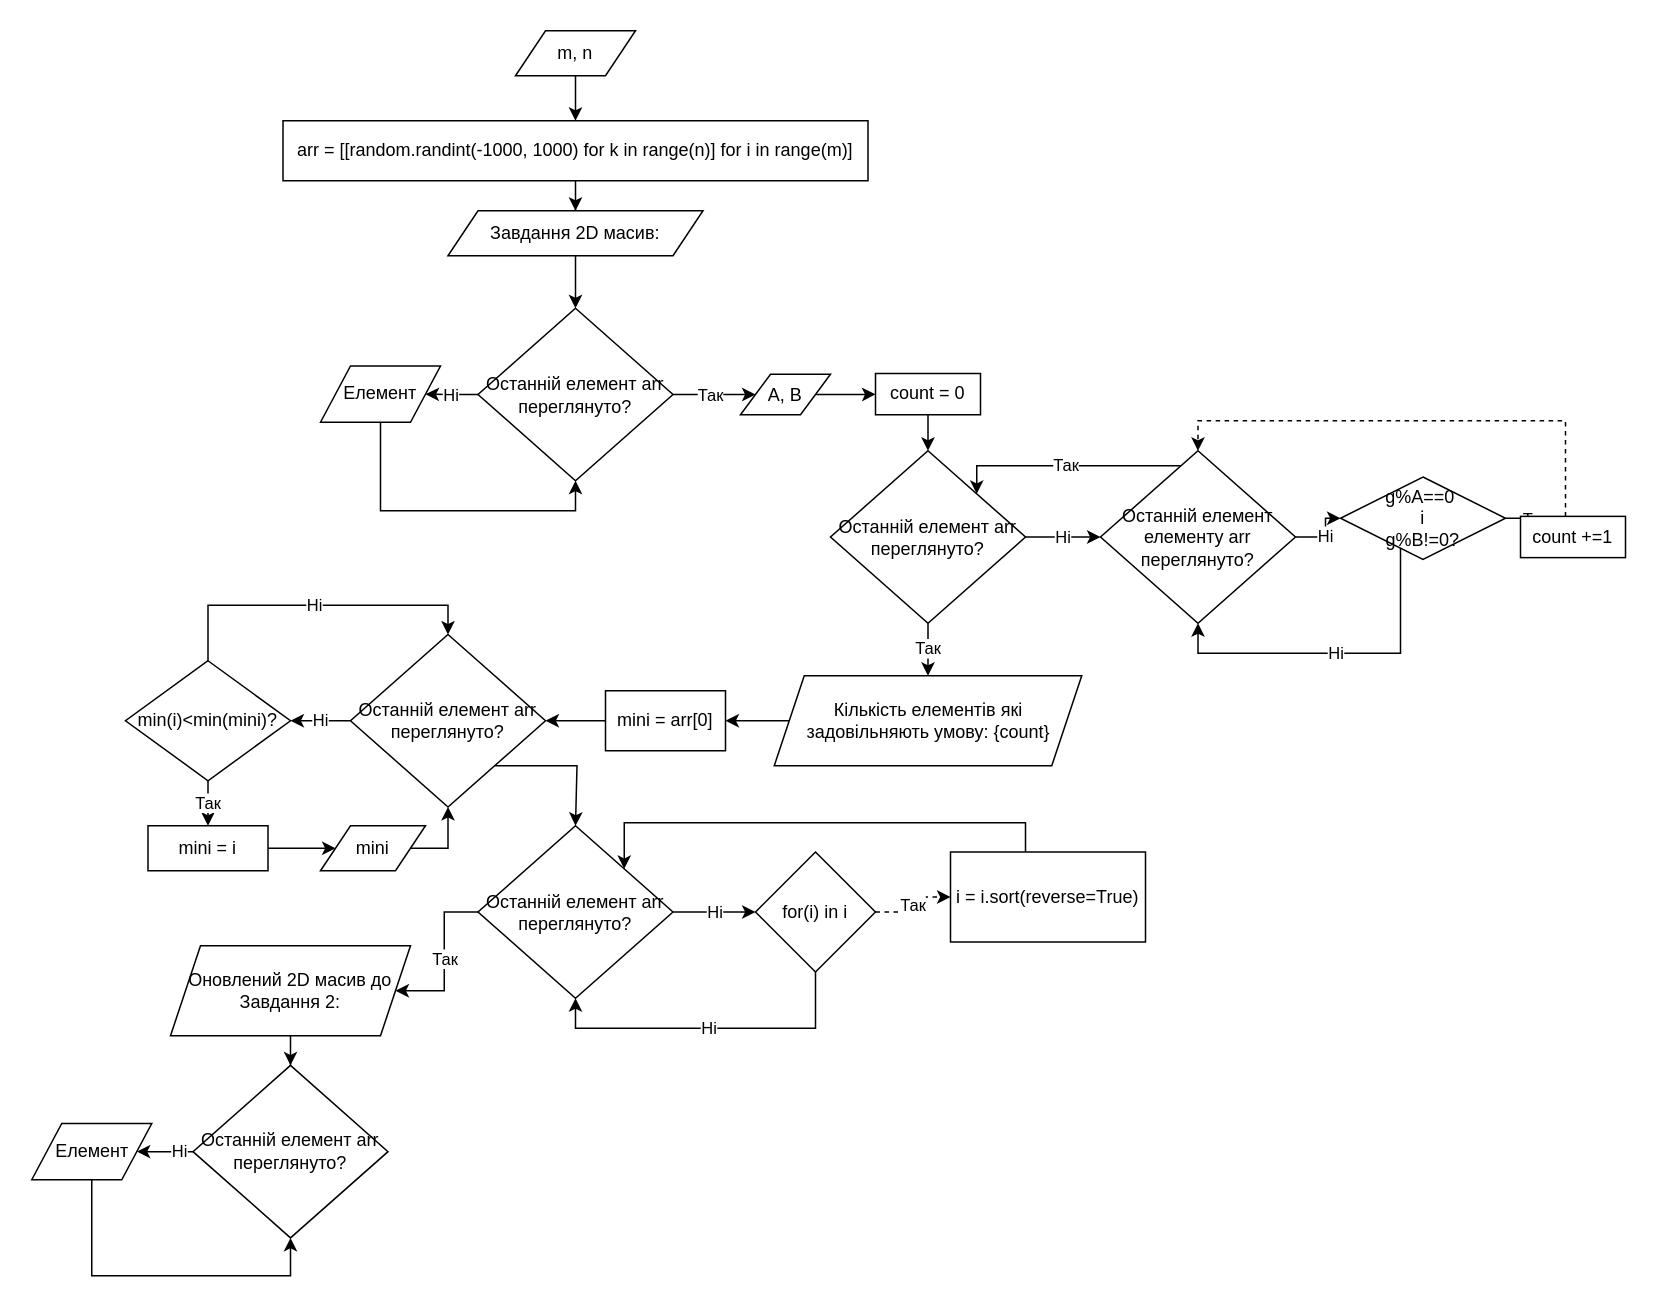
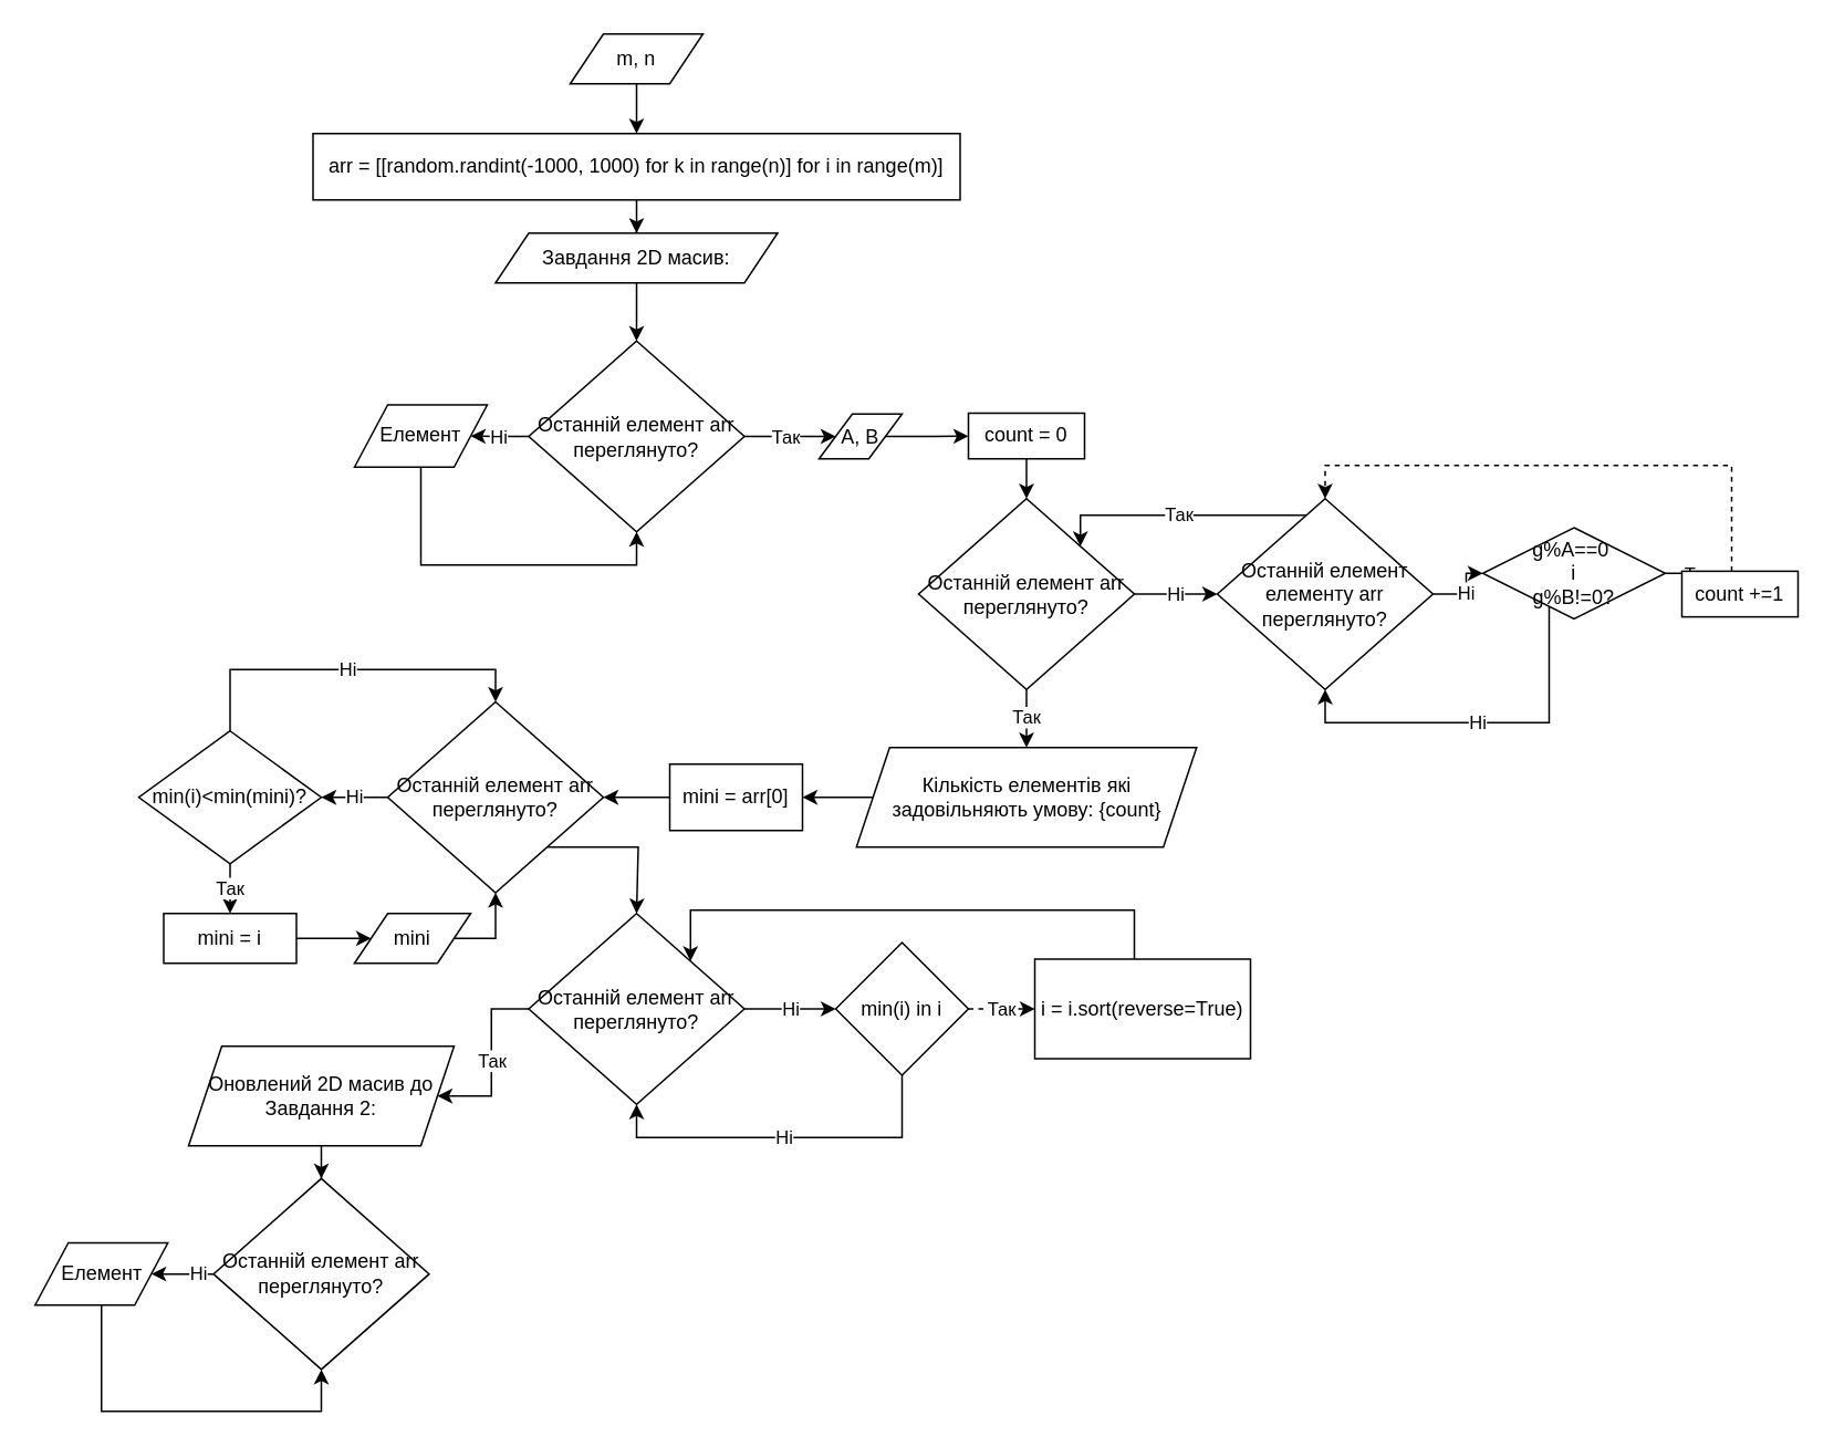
  <mxCell id="0" />
  <mxCell id="1" parent="0" />
  <mxCell id="2" value="" style="edgeStyle=orthogonalEdgeStyle;rounded=0;orthogonalLoop=1;jettySize=auto;html=1;" edge="1" parent="1" source="3" target="5"><mxGeometry relative="1" as="geometry" /></mxCell>
  <mxCell id="3" value="m, n" style="shape=parallelogram;perimeter=parallelogramPerimeter;whiteSpace=wrap;html=1;fixedSize=1;" vertex="1" parent="1"><mxGeometry x="343" y="20" width="80" height="30" as="geometry" /></mxCell>
  <mxCell id="4" value="" style="edgeStyle=orthogonalEdgeStyle;rounded=0;orthogonalLoop=1;jettySize=auto;html=1;" edge="1" parent="1" source="5" target="7"><mxGeometry relative="1" as="geometry" /></mxCell>
  <mxCell id="5" value="arr =&amp;nbsp;[[random.randint(-1000, 1000) for k in range(n)] for i in range(m)]" style="rounded=0;whiteSpace=wrap;html=1;" vertex="1" parent="1"><mxGeometry x="188" y="80" width="390" height="40" as="geometry" /></mxCell>
  <mxCell id="6" value="" style="edgeStyle=orthogonalEdgeStyle;rounded=0;orthogonalLoop=1;jettySize=auto;html=1;" edge="1" parent="1" source="7" target="10"><mxGeometry relative="1" as="geometry" /></mxCell>
  <mxCell id="7" value="Завдання 2D масив:" style="shape=parallelogram;perimeter=parallelogramPerimeter;whiteSpace=wrap;html=1;fixedSize=1;" vertex="1" parent="1"><mxGeometry x="298" y="140" width="170" height="30" as="geometry" /></mxCell>
  <mxCell id="8" value="Так" style="edgeStyle=orthogonalEdgeStyle;rounded=0;orthogonalLoop=1;jettySize=auto;html=1;" edge="1" parent="1" source="10" target="12"><mxGeometry x="-0.091" relative="1" as="geometry"><mxPoint x="523" y="263" as="targetPoint" /><mxPoint as="offset" /></mxGeometry></mxCell>
  <mxCell id="9" value="Ні" style="edgeStyle=orthogonalEdgeStyle;rounded=0;orthogonalLoop=1;jettySize=auto;html=1;entryX=1;entryY=0.5;entryDx=0;entryDy=0;" edge="1" parent="1" source="10" target="16"><mxGeometry relative="1" as="geometry"><mxPoint x="243" y="262.5" as="targetPoint" /></mxGeometry></mxCell>
  <mxCell id="10" value="Останній елемент arr переглянуто?" style="rhombus;whiteSpace=wrap;html=1;" vertex="1" parent="1"><mxGeometry x="318" y="205" width="130" height="115" as="geometry" /></mxCell>
  <mxCell id="11" style="edgeStyle=orthogonalEdgeStyle;rounded=0;orthogonalLoop=1;jettySize=auto;html=1;" edge="1" parent="1" source="12" target="14"><mxGeometry relative="1" as="geometry"><mxPoint x="593" y="262.5" as="targetPoint" /></mxGeometry></mxCell>
- <mxCell id="12" value="A, B" style="shape=parallelogram;perimeter=parallelogramPerimeter;whiteSpace=wrap;html=1;fixedSize=1;" vertex="1" parent="1"><mxGeometry x="493" y="249" width="60" height="27" as="geometry" /></mxCell>
+ <mxCell id="12" value="A, B" style="shape=parallelogram;perimeter=parallelogramPerimeter;whiteSpace=wrap;html=1;fixedSize=1;" vertex="1" parent="1"><mxGeometry x="493" y="249" width="50" height="27" as="geometry" /></mxCell>
  <mxCell id="13" style="edgeStyle=orthogonalEdgeStyle;rounded=0;orthogonalLoop=1;jettySize=auto;html=1;entryX=0.5;entryY=0;entryDx=0;entryDy=0;" edge="1" parent="1" source="14" target="19"><mxGeometry relative="1" as="geometry" /></mxCell>
  <mxCell id="14" value="count = 0" style="rounded=0;whiteSpace=wrap;html=1;" vertex="1" parent="1"><mxGeometry x="583" y="248.5" width="70" height="27.5" as="geometry" /></mxCell>
  <mxCell id="15" style="edgeStyle=orthogonalEdgeStyle;rounded=0;orthogonalLoop=1;jettySize=auto;html=1;entryX=0.5;entryY=1;entryDx=0;entryDy=0;" edge="1" parent="1" source="16" target="10"><mxGeometry relative="1" as="geometry"><Array as="points"><mxPoint x="253" y="340" /><mxPoint x="383" y="340" /></Array></mxGeometry></mxCell>
  <mxCell id="16" value="Елемент" style="shape=parallelogram;perimeter=parallelogramPerimeter;whiteSpace=wrap;html=1;fixedSize=1;" vertex="1" parent="1"><mxGeometry x="213" y="243.5" width="80" height="37.5" as="geometry" /></mxCell>
  <mxCell id="17" value="Ні" style="edgeStyle=orthogonalEdgeStyle;rounded=0;orthogonalLoop=1;jettySize=auto;html=1;entryX=0;entryY=0.5;entryDx=0;entryDy=0;" edge="1" parent="1" source="19" target="22"><mxGeometry relative="1" as="geometry" /></mxCell>
  <mxCell id="18" value="Так" style="edgeStyle=orthogonalEdgeStyle;rounded=0;orthogonalLoop=1;jettySize=auto;html=1;" edge="1" parent="1" source="19" target="29"><mxGeometry relative="1" as="geometry"><mxPoint x="618" y="490" as="targetPoint" /></mxGeometry></mxCell>
  <mxCell id="19" value="Останній елемент arr переглянуто?" style="rhombus;whiteSpace=wrap;html=1;" vertex="1" parent="1"><mxGeometry x="553" y="300" width="130" height="115" as="geometry" /></mxCell>
  <mxCell id="20" value="Ні" style="edgeStyle=orthogonalEdgeStyle;rounded=0;orthogonalLoop=1;jettySize=auto;html=1;" edge="1" parent="1" source="22" target="25"><mxGeometry relative="1" as="geometry"><mxPoint x="923" y="357.5" as="targetPoint" /></mxGeometry></mxCell>
  <mxCell id="21" value="Так" style="edgeStyle=orthogonalEdgeStyle;rounded=0;orthogonalLoop=1;jettySize=auto;html=1;entryX=1;entryY=0;entryDx=0;entryDy=0;" edge="1" parent="1" source="22" target="19"><mxGeometry relative="1" as="geometry"><Array as="points"><mxPoint x="651" y="310" /></Array></mxGeometry></mxCell>
  <mxCell id="22" value="Останній елемент елементу arr переглянуто?" style="rhombus;whiteSpace=wrap;html=1;" vertex="1" parent="1"><mxGeometry x="733" y="300" width="130" height="115" as="geometry" /></mxCell>
  <mxCell id="23" value="Так" style="edgeStyle=orthogonalEdgeStyle;rounded=0;orthogonalLoop=1;jettySize=auto;html=1;entryX=0;entryY=0.5;entryDx=0;entryDy=0;" edge="1" parent="1" source="25" target="27"><mxGeometry relative="1" as="geometry"><mxPoint x="1063" y="357.5" as="targetPoint" /></mxGeometry></mxCell>
  <mxCell id="24" value="Ні" style="edgeStyle=orthogonalEdgeStyle;rounded=0;orthogonalLoop=1;jettySize=auto;html=1;entryX=0.5;entryY=1;entryDx=0;entryDy=0;" edge="1" parent="1" source="25" target="22"><mxGeometry relative="1" as="geometry"><Array as="points"><mxPoint x="933" y="435" /><mxPoint x="798" y="435" /></Array></mxGeometry></mxCell>
  <mxCell id="25" value="g%A==0&amp;nbsp;&lt;div&gt;і&lt;/div&gt;&lt;div&gt;g%B!=0?&lt;/div&gt;" style="rhombus;whiteSpace=wrap;html=1;" vertex="1" parent="1"><mxGeometry x="893" y="317.5" width="110" height="55" as="geometry" /></mxCell>
  <mxCell id="26" style="edgeStyle=orthogonalEdgeStyle;rounded=0;orthogonalLoop=1;jettySize=auto;html=1;entryX=0.5;entryY=0;entryDx=0;entryDy=0;dashed=1;" edge="1" parent="1" source="27" target="22"><mxGeometry relative="1" as="geometry"><Array as="points"><mxPoint x="1043" y="280" /><mxPoint x="798" y="280" /></Array></mxGeometry></mxCell>
  <mxCell id="27" value="count +=1" style="rounded=0;whiteSpace=wrap;html=1;" vertex="1" parent="1"><mxGeometry x="1013" y="343.75" width="70" height="27.5" as="geometry" /></mxCell>
  <mxCell id="28" style="edgeStyle=orthogonalEdgeStyle;rounded=0;orthogonalLoop=1;jettySize=auto;html=1;" edge="1" parent="1" source="29" target="31"><mxGeometry relative="1" as="geometry"><mxPoint x="473" y="480" as="targetPoint" /></mxGeometry></mxCell>
  <mxCell id="29" value="Кількість елементів які задовільняють умову: {count}" style="shape=parallelogram;perimeter=parallelogramPerimeter;whiteSpace=wrap;html=1;fixedSize=1;" vertex="1" parent="1"><mxGeometry x="515.5" y="450" width="205" height="60" as="geometry" /></mxCell>
  <mxCell id="30" style="edgeStyle=orthogonalEdgeStyle;rounded=0;orthogonalLoop=1;jettySize=auto;html=1;entryX=1;entryY=0.5;entryDx=0;entryDy=0;" edge="1" parent="1" source="31" target="34"><mxGeometry relative="1" as="geometry" /></mxCell>
  <mxCell id="31" value="mini = arr[0]" style="rounded=0;whiteSpace=wrap;html=1;" vertex="1" parent="1"><mxGeometry x="403" y="460" width="80" height="40" as="geometry" /></mxCell>
  <mxCell id="32" value="Ні" style="edgeStyle=orthogonalEdgeStyle;rounded=0;orthogonalLoop=1;jettySize=auto;html=1;entryX=1;entryY=0.5;entryDx=0;entryDy=0;" edge="1" parent="1" source="34" target="37"><mxGeometry relative="1" as="geometry" /></mxCell>
  <mxCell id="33" style="edgeStyle=orthogonalEdgeStyle;rounded=0;orthogonalLoop=1;jettySize=auto;html=1;entryX=0.5;entryY=0;entryDx=0;entryDy=0;" edge="1" parent="1" source="34" target="44"><mxGeometry relative="1" as="geometry"><mxPoint x="383" y="590" as="targetPoint" /><Array as="points"><mxPoint x="384" y="510" /></Array></mxGeometry></mxCell>
  <mxCell id="34" value="Останній елемент arr переглянуто?" style="rhombus;whiteSpace=wrap;html=1;" vertex="1" parent="1"><mxGeometry x="233" y="422.5" width="130" height="115" as="geometry" /></mxCell>
  <mxCell id="35" value="Так" style="edgeStyle=orthogonalEdgeStyle;rounded=0;orthogonalLoop=1;jettySize=auto;html=1;" edge="1" parent="1" source="37" target="39"><mxGeometry relative="1" as="geometry"><mxPoint x="43" y="480" as="targetPoint" /></mxGeometry></mxCell>
  <mxCell id="36" value="Ні" style="edgeStyle=orthogonalEdgeStyle;rounded=0;orthogonalLoop=1;jettySize=auto;html=1;entryX=0.5;entryY=0;entryDx=0;entryDy=0;" edge="1" parent="1" source="37" target="34"><mxGeometry relative="1" as="geometry"><mxPoint x="303" y="540" as="targetPoint" /><Array as="points"><mxPoint x="138" y="403" /><mxPoint x="298" y="403" /></Array></mxGeometry></mxCell>
  <mxCell id="37" value="min(i)&amp;lt;min(mini)?" style="rhombus;whiteSpace=wrap;html=1;" vertex="1" parent="1"><mxGeometry x="83" y="440" width="110" height="80" as="geometry" /></mxCell>
  <mxCell id="38" style="edgeStyle=orthogonalEdgeStyle;rounded=0;orthogonalLoop=1;jettySize=auto;html=1;entryX=0;entryY=0.5;entryDx=0;entryDy=0;" edge="1" parent="1" source="39" target="41"><mxGeometry relative="1" as="geometry" /></mxCell>
  <mxCell id="39" value="mini = i" style="rounded=0;whiteSpace=wrap;html=1;" vertex="1" parent="1"><mxGeometry x="98" y="550" width="80" height="30" as="geometry" /></mxCell>
  <mxCell id="40" style="edgeStyle=orthogonalEdgeStyle;rounded=0;orthogonalLoop=1;jettySize=auto;html=1;entryX=0.5;entryY=1;entryDx=0;entryDy=0;" edge="1" parent="1" source="41" target="34"><mxGeometry relative="1" as="geometry"><Array as="points"><mxPoint x="298" y="565" /></Array></mxGeometry></mxCell>
  <mxCell id="41" value="mini" style="shape=parallelogram;perimeter=parallelogramPerimeter;whiteSpace=wrap;html=1;fixedSize=1;" vertex="1" parent="1"><mxGeometry x="213" y="550" width="70" height="30" as="geometry" /></mxCell>
  <mxCell id="42" value="Ні" style="edgeStyle=orthogonalEdgeStyle;rounded=0;orthogonalLoop=1;jettySize=auto;html=1;entryX=0;entryY=0.5;entryDx=0;entryDy=0;" edge="1" parent="1" source="44" target="47"><mxGeometry relative="1" as="geometry" /></mxCell>
  <mxCell id="43" value="Так" style="edgeStyle=orthogonalEdgeStyle;rounded=0;orthogonalLoop=1;jettySize=auto;html=1;" edge="1" parent="1" source="44" target="51"><mxGeometry relative="1" as="geometry"><mxPoint x="243" y="680" as="targetPoint" /></mxGeometry></mxCell>
  <mxCell id="44" value="Останній елемент arr переглянуто?" style="rhombus;whiteSpace=wrap;html=1;" vertex="1" parent="1"><mxGeometry x="318" y="550" width="130" height="115" as="geometry" /></mxCell>
  <mxCell id="45" value="Так" style="edgeStyle=orthogonalEdgeStyle;rounded=0;orthogonalLoop=1;jettySize=auto;html=1;dashed=1;" edge="1" parent="1" source="47" target="49"><mxGeometry relative="1" as="geometry"><mxPoint x="633" y="607.5" as="targetPoint" /></mxGeometry></mxCell>
  <mxCell id="46" value="Ні" style="edgeStyle=orthogonalEdgeStyle;rounded=0;orthogonalLoop=1;jettySize=auto;html=1;entryX=0.5;entryY=1;entryDx=0;entryDy=0;" edge="1" parent="1" source="47" target="44"><mxGeometry relative="1" as="geometry"><Array as="points"><mxPoint x="543" y="685" /><mxPoint x="383" y="685" /></Array></mxGeometry></mxCell>
- <mxCell id="47" value="for(i) in i" style="rhombus;whiteSpace=wrap;html=1;" vertex="1" parent="1"><mxGeometry x="503" y="567.5" width="80" height="80" as="geometry" /></mxCell>
+ <mxCell id="47" value="min(i) in i" style="rhombus;whiteSpace=wrap;html=1;" vertex="1" parent="1"><mxGeometry x="503" y="567.5" width="80" height="80" as="geometry" /></mxCell>
  <mxCell id="48" style="edgeStyle=orthogonalEdgeStyle;rounded=0;orthogonalLoop=1;jettySize=auto;html=1;entryX=1;entryY=0;entryDx=0;entryDy=0;" edge="1" parent="1" source="49" target="44"><mxGeometry relative="1" as="geometry"><Array as="points"><mxPoint x="683" y="548" /><mxPoint x="416" y="548" /></Array></mxGeometry></mxCell>
- <mxCell id="49" value="i = i.sort(reverse=True)" style="rounded=0;whiteSpace=wrap;html=1;" vertex="1" parent="1"><mxGeometry x="633" y="567.5" width="130" height="60" as="geometry" /></mxCell>
+ <mxCell id="49" value="i = i.sort(reverse=True)" style="rounded=0;whiteSpace=wrap;html=1;" vertex="1" parent="1"><mxGeometry x="623" y="577.5" width="130" height="60" as="geometry" /></mxCell>
  <mxCell id="50" value="" style="edgeStyle=orthogonalEdgeStyle;rounded=0;orthogonalLoop=1;jettySize=auto;html=1;" edge="1" parent="1" source="51" target="53"><mxGeometry relative="1" as="geometry" /></mxCell>
  <mxCell id="51" value="Оновлений 2D масив до Завдання 2:" style="shape=parallelogram;perimeter=parallelogramPerimeter;whiteSpace=wrap;html=1;fixedSize=1;" vertex="1" parent="1"><mxGeometry x="113" y="630" width="160" height="60" as="geometry" /></mxCell>
  <mxCell id="52" value="Ні" style="edgeStyle=orthogonalEdgeStyle;rounded=0;orthogonalLoop=1;jettySize=auto;html=1;entryX=1;entryY=0.5;entryDx=0;entryDy=0;" edge="1" parent="1" source="53" target="55"><mxGeometry relative="1" as="geometry"><mxPoint x="50.5" y="767.5" as="targetPoint" /></mxGeometry></mxCell>
  <mxCell id="53" value="Останній елемент arr переглянуто?" style="rhombus;whiteSpace=wrap;html=1;" vertex="1" parent="1"><mxGeometry x="128" y="709.75" width="130" height="115" as="geometry" /></mxCell>
  <mxCell id="54" style="edgeStyle=orthogonalEdgeStyle;rounded=0;orthogonalLoop=1;jettySize=auto;html=1;entryX=0.5;entryY=1;entryDx=0;entryDy=0;" edge="1" parent="1" source="55" target="53"><mxGeometry relative="1" as="geometry"><Array as="points"><mxPoint x="61" y="850" /><mxPoint x="193" y="850" /></Array></mxGeometry></mxCell>
  <mxCell id="55" value="Елемент" style="shape=parallelogram;perimeter=parallelogramPerimeter;whiteSpace=wrap;html=1;fixedSize=1;" vertex="1" parent="1"><mxGeometry x="20.5" y="748.5" width="80" height="37.5" as="geometry" /></mxCell>
